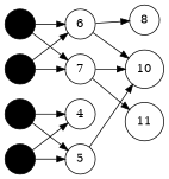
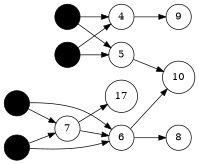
  strict digraph {
    rankdir=LR
    node [shape=circle]
    0 [fillcolor=black style=filled]
    4
    5
+   9
    10
    1 [fillcolor=black style=filled]
    2 [fillcolor=black style=filled]
    6
    7
    8
-   11
+   11 [label=17]
    3 [fillcolor=black style=filled]
    0 -> 4
    0 -> 5
+   4 -> 9
    5 -> 10
    1 -> 4
    1 -> 5
    2 -> 6
    2 -> 7
    6 -> 10
    6 -> 8
-   7 -> 10
+   7 -> 6
    7 -> 11
    3 -> 6
    3 -> 7
  }
